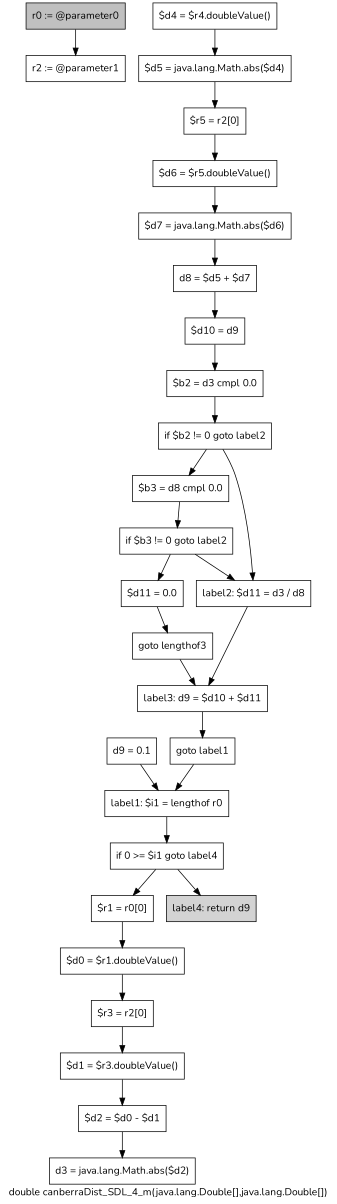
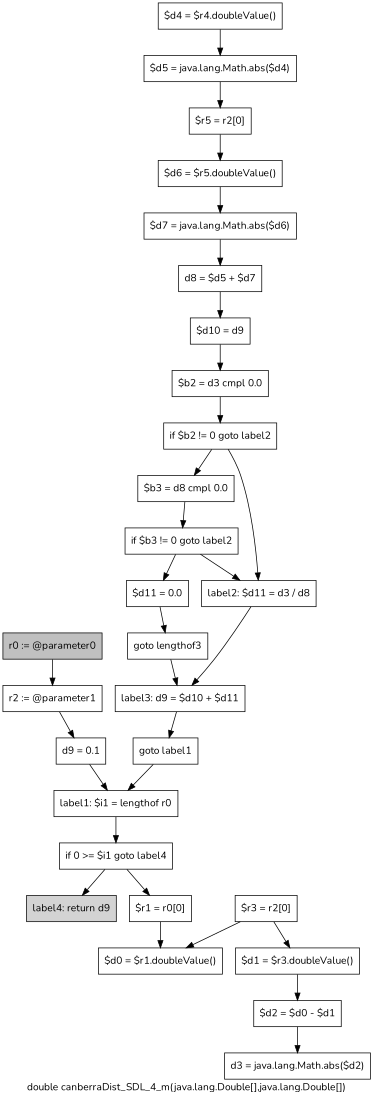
  digraph {
    fontname=Nunito
    label="double canberraDist_SDL_4_m(java.lang.Double[],java.lang.Double[])"
    node [fontname=Nunito shape=box]
    edge [fontname=Nunito]
    n1 [fillcolor=gray label="r0 := @parameter0" style=filled]
    n2 [label="r2 := @parameter1"]
    n3 [label="d9 = 0.1"]
    n4 [label="label1: $i1 = lengthof r0"]
    n5 [label="if 0 >= $i1 goto label4"]
    n6 [label="$r1 = r0[0]"]
    n7 [fillcolor=lightgray label="label4: return d9" style=filled]
    n8 [label="$d0 = $r1.doubleValue()"]
    n9 [label="$r3 = r2[0]"]
    n10 [label="$d1 = $r3.doubleValue()"]
    n11 [label="$d2 = $d0 - $d1"]
    n12 [label="d3 = java.lang.Math.abs($d2)"]
    n13 [label="$d4 = $r4.doubleValue()"]
    n14 [label="$d5 = java.lang.Math.abs($d4)"]
    n15 [label="$r5 = r2[0]"]
    n16 [label="$d6 = $r5.doubleValue()"]
    n17 [label="$d7 = java.lang.Math.abs($d6)"]
    n18 [label="d8 = $d5 + $d7"]
    n19 [label="$d10 = d9"]
    n20 [label="$b2 = d3 cmpl 0.0"]
    n21 [label="if $b2 != 0 goto label2"]
    n22 [label="$b3 = d8 cmpl 0.0"]
    n23 [label="label2: $d11 = d3 / d8"]
    n24 [label="if $b3 != 0 goto label2"]
    n25 [label="label3: d9 = $d10 + $d11"]
    n26 [label="$d11 = 0.0"]
    n27 [label="goto label1"]
    n28 [label="goto lengthof3"]
    n1 -> n2
+   n2 -> n3
    n3 -> n4
    n4 -> n5
    n5 -> n6
    n5 -> n7
    n6 -> n8
-   n8 -> n9
+   n9 -> n8
    n9 -> n10
    n10 -> n11
    n11 -> n12
    n13 -> n14
    n14 -> n15
    n15 -> n16
    n16 -> n17
    n17 -> n18
    n18 -> n19
    n19 -> n20
    n20 -> n21
    n21 -> n22
    n21 -> n23
    n22 -> n24
    n23 -> n25
    n24 -> n23
    n24 -> n26
    n25 -> n27
    n26 -> n28
    n27 -> n4
    n28 -> n25
  }
